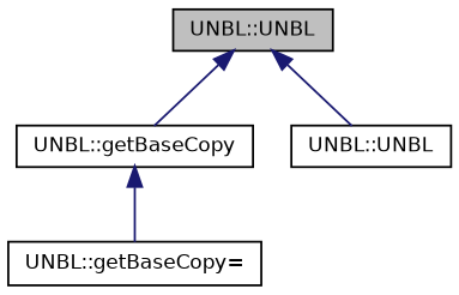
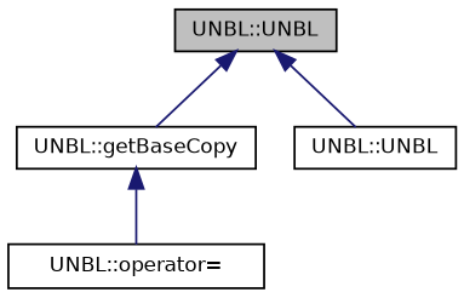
  digraph {
    rankdir=TB
    node [color=black fillcolor=white fontname=Helvetica fontsize=10 shape=record style=filled]
    edge [color=midnightblue dir=back fontname=Helvetica fontsize=10 labelfontname=Helvetica labelfontsize=10 style=solid]
    n1 [fillcolor=grey75 fontcolor=black height=0.2 label="UNBL::UNBL" width=0.4]
    n2 [height=0.2 label="UNBL::getBaseCopy" width=0.4]
    n3 [height=0.2 label="UNBL::UNBL" width=0.4]
-   n4 [height=0.2 label="UNBL::getBaseCopy=" width=0.4]
+   n4 [height=0.2 label="UNBL::operator=" width=0.4]
    n1 -> n2
    n1 -> n3
    n2 -> n4
  }
